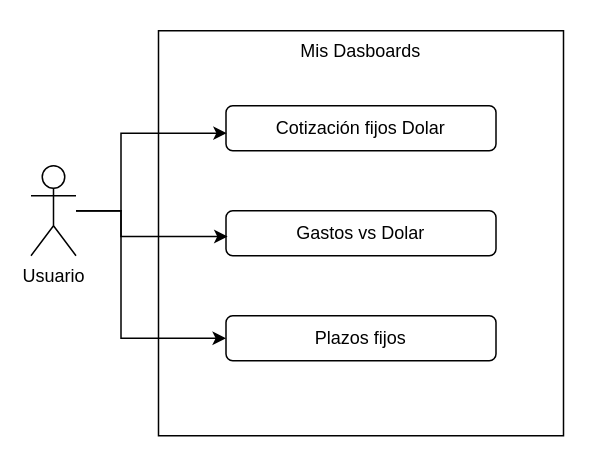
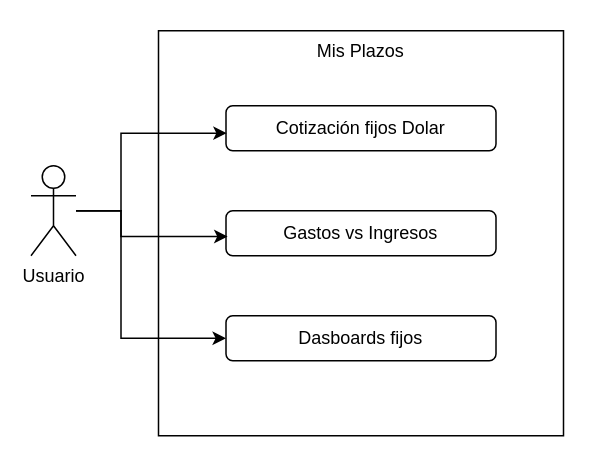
  <mxCell id="0" />
  <mxCell id="1" parent="0" />
- <mxCell id="2" value="Mis Dasboards" style="whiteSpace=wrap;html=1;aspect=fixed;verticalAlign=top;" vertex="1" parent="1"><mxGeometry x="105" y="20" width="270" height="270" as="geometry" /></mxCell>
+ <mxCell id="2" value="Mis Plazos" style="whiteSpace=wrap;html=1;aspect=fixed;verticalAlign=top;" vertex="1" parent="1"><mxGeometry x="105" y="20" width="270" height="270" as="geometry" /></mxCell>
  <mxCell id="3" value="" style="edgeStyle=orthogonalEdgeStyle;rounded=0;orthogonalLoop=1;jettySize=auto;html=1;entryX=0;entryY=0.5;entryDx=0;entryDy=0;" edge="1" parent="1" source="4" target="7"><mxGeometry relative="1" as="geometry"><Array as="points"><mxPoint x="80" y="140" /><mxPoint x="80" y="225" /></Array></mxGeometry></mxCell>
  <mxCell id="4" value="&lt;div&gt;Usuario&lt;/div&gt;" style="shape=umlActor;verticalLabelPosition=bottom;verticalAlign=top;html=1;outlineConnect=0;" vertex="1" parent="1"><mxGeometry x="20" y="110" width="30" height="60" as="geometry" /></mxCell>
- <mxCell id="5" value="Gastos vs Dolar" style="rounded=1;whiteSpace=wrap;html=1;" vertex="1" parent="1"><mxGeometry x="150" y="140" width="180" height="30" as="geometry" /></mxCell>
+ <mxCell id="5" value="Gastos vs Ingresos" style="rounded=1;whiteSpace=wrap;html=1;" vertex="1" parent="1"><mxGeometry x="150" y="140" width="180" height="30" as="geometry" /></mxCell>
  <mxCell id="6" value="Cotización fijos Dolar" style="rounded=1;whiteSpace=wrap;html=1;" vertex="1" parent="1"><mxGeometry x="150" y="70" width="180" height="30" as="geometry" /></mxCell>
- <mxCell id="7" value="Plazos fijos" style="rounded=1;whiteSpace=wrap;html=1;" vertex="1" parent="1"><mxGeometry x="150" y="210" width="180" height="30" as="geometry" /></mxCell>
+ <mxCell id="7" value="Dasboards fijos" style="rounded=1;whiteSpace=wrap;html=1;" vertex="1" parent="1"><mxGeometry x="150" y="210" width="180" height="30" as="geometry" /></mxCell>
  <mxCell id="8" value="" style="endArrow=classic;html=1;rounded=0;entryX=0.003;entryY=0.609;entryDx=0;entryDy=0;entryPerimeter=0;edgeStyle=orthogonalEdgeStyle;" edge="1" parent="1" source="4" target="6"><mxGeometry width="50" height="50" relative="1" as="geometry"><mxPoint x="110" y="190" as="sourcePoint" /><mxPoint x="160" y="140" as="targetPoint" /><Array as="points"><mxPoint x="80" y="140" /><mxPoint x="80" y="88" /></Array></mxGeometry></mxCell>
  <mxCell id="9" value="" style="endArrow=classic;html=1;rounded=0;entryX=0.006;entryY=0.572;entryDx=0;entryDy=0;entryPerimeter=0;edgeStyle=orthogonalEdgeStyle;" edge="1" parent="1" source="4" target="5"><mxGeometry width="50" height="50" relative="1" as="geometry"><mxPoint x="110" y="190" as="sourcePoint" /><mxPoint x="160" y="140" as="targetPoint" /><Array as="points"><mxPoint x="80" y="140" /><mxPoint x="80" y="157" /></Array></mxGeometry></mxCell>
